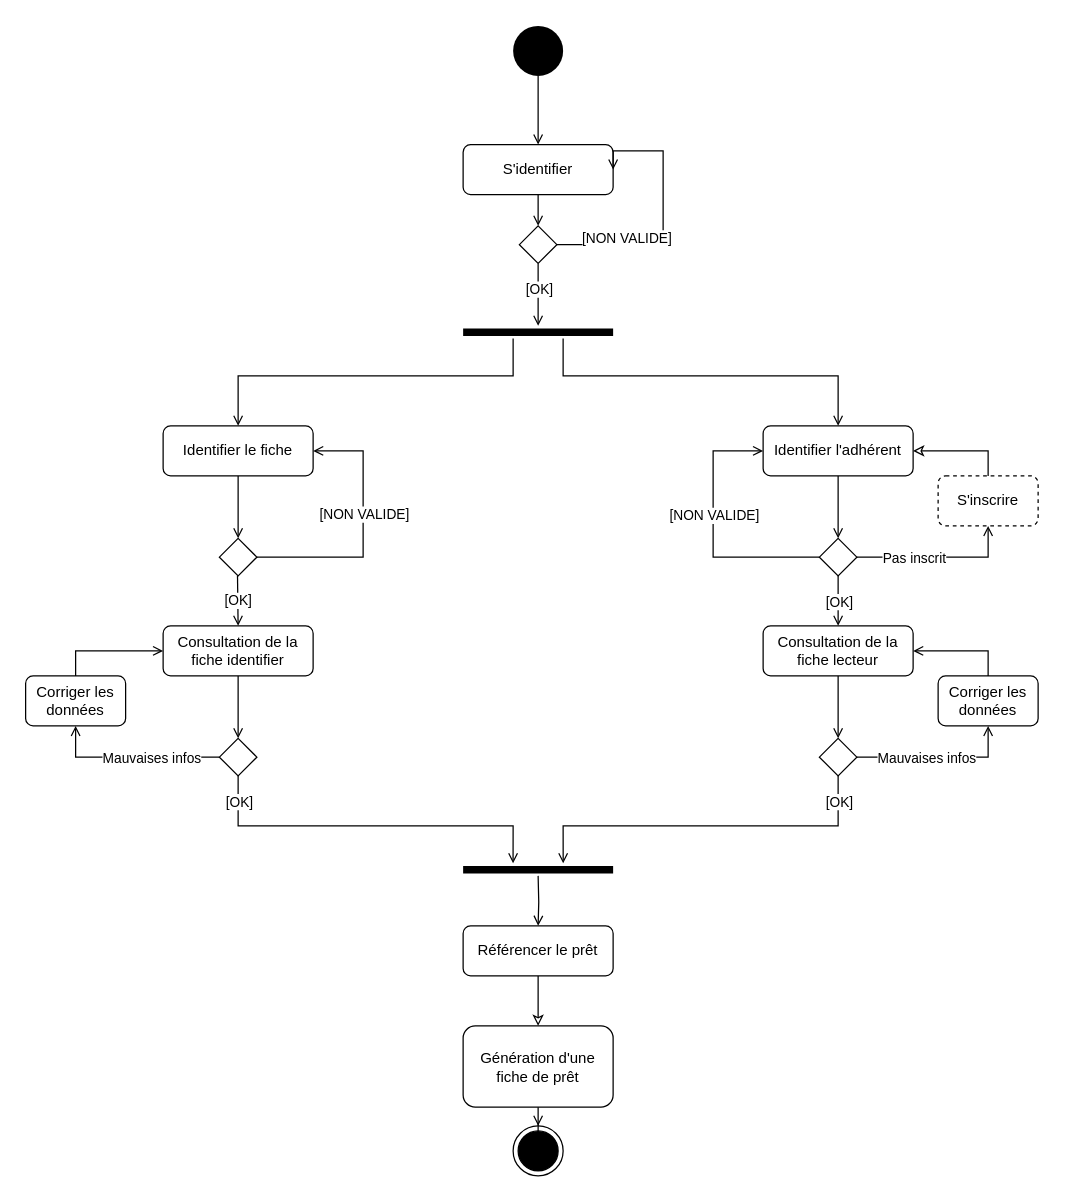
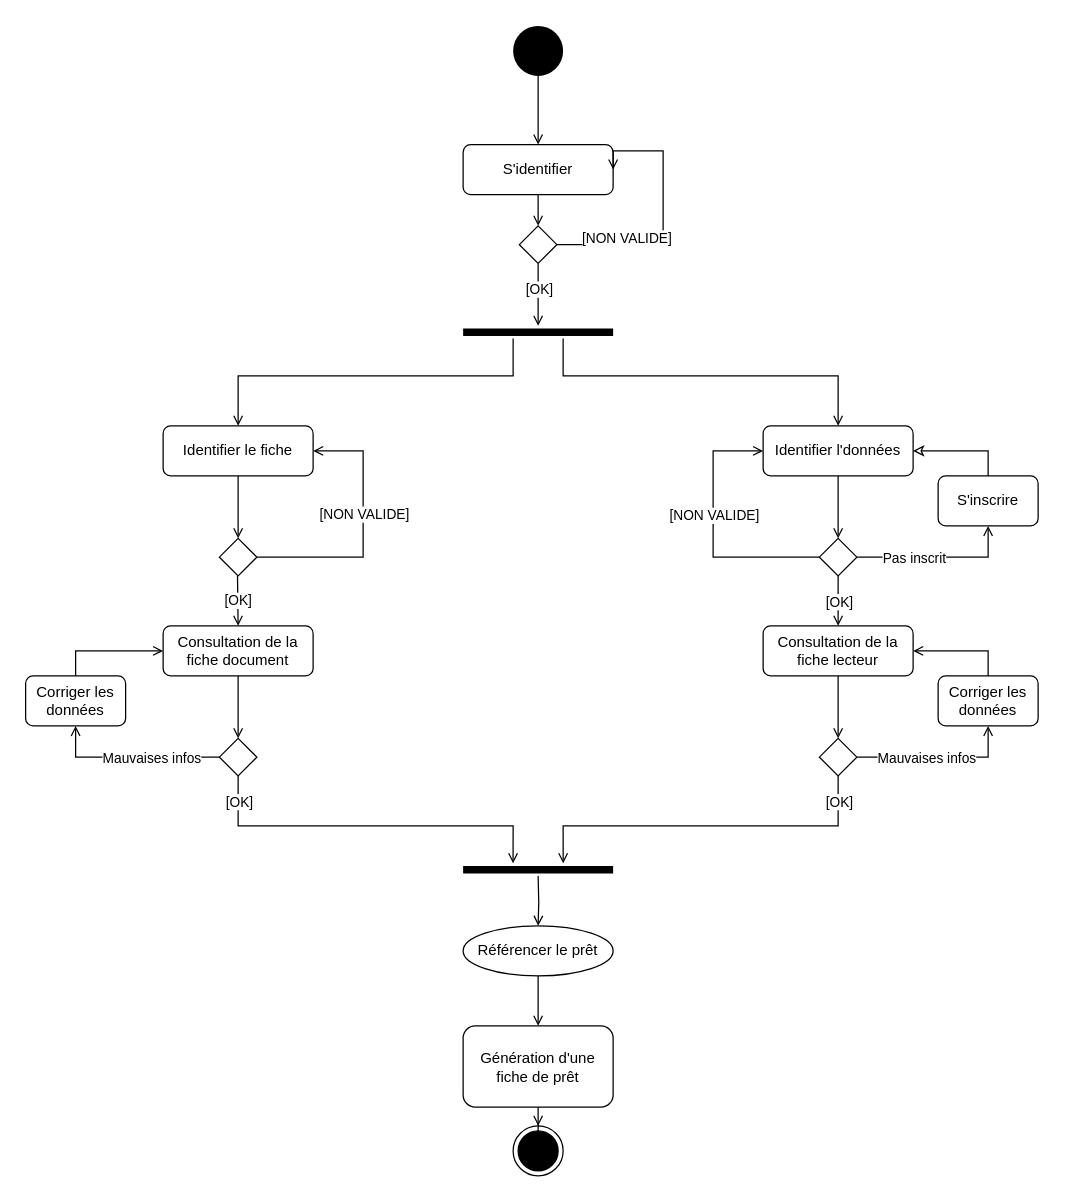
  <mxCell id="0" />
  <mxCell id="1" parent="0" />
  <mxCell id="2" value="" style="edgeStyle=orthogonalEdgeStyle;rounded=0;orthogonalLoop=1;jettySize=auto;html=1;endArrow=open;endFill=0;" edge="1" parent="1" source="3" target="11"><mxGeometry relative="1" as="geometry" /></mxCell>
  <mxCell id="3" value="S'identifier" style="rounded=1;whiteSpace=wrap;html=1;" vertex="1" parent="1"><mxGeometry x="370" y="115" width="120" height="40" as="geometry" /></mxCell>
  <mxCell id="4" value="" style="edgeStyle=orthogonalEdgeStyle;rounded=0;orthogonalLoop=1;jettySize=auto;html=1;endArrow=open;endFill=0;startArrow=none;startFill=0;" edge="1" parent="1" source="5" target="3"><mxGeometry relative="1" as="geometry" /></mxCell>
  <mxCell id="5" value="" style="ellipse;fillColor=#000000;strokeColor=none;" vertex="1" parent="1"><mxGeometry x="410" width="40" height="40" as="geometry" y="20" /></mxCell>
  <mxCell id="6" value="" style="ellipse;html=1;shape=endState;fillColor=#000000;strokeColor=#000000;" vertex="1" parent="1"><mxGeometry x="410" y="900" width="40" height="40" as="geometry" /></mxCell>
  <mxCell id="7" style="edgeStyle=orthogonalEdgeStyle;rounded=0;orthogonalLoop=1;jettySize=auto;html=1;exitX=1;exitY=0.5;exitDx=0;exitDy=0;entryX=1;entryY=0.5;entryDx=0;entryDy=0;endArrow=open;endFill=0;" edge="1" parent="1" source="11" target="3"><mxGeometry relative="1" as="geometry"><Array as="points"><mxPoint x="530" y="195" /><mxPoint x="530" y="120" /></Array></mxGeometry></mxCell>
  <mxCell id="8" value="[NON VALIDE]" style="edgeLabel;html=1;align=center;verticalAlign=middle;resizable=0;points=[];" vertex="1" connectable="0" parent="7"><mxGeometry x="-0.152" y="-3" relative="1" as="geometry"><mxPoint x="-33" as="offset" /></mxGeometry></mxCell>
  <mxCell id="9" style="edgeStyle=orthogonalEdgeStyle;rounded=0;orthogonalLoop=1;jettySize=auto;html=1;exitX=0.5;exitY=1;exitDx=0;exitDy=0;startArrow=none;startFill=0;endArrow=open;endFill=0;strokeColor=#000000;" edge="1" parent="1" source="11"><mxGeometry relative="1" as="geometry"><mxPoint x="430" y="260" as="targetPoint" /><Array as="points"><mxPoint x="430" y="210" /><mxPoint x="430" y="210" /></Array></mxGeometry></mxCell>
  <mxCell id="10" value="[OK]" style="edgeLabel;html=1;align=center;verticalAlign=middle;resizable=0;points=[];" vertex="1" connectable="0" parent="9"><mxGeometry x="-0.72" y="-3" relative="1" as="geometry"><mxPoint x="3" y="13" as="offset" /></mxGeometry></mxCell>
  <mxCell id="11" value="" style="rhombus;" vertex="1" parent="1"><mxGeometry x="415" y="180" width="30" height="30" as="geometry" /></mxCell>
  <mxCell id="12" value="" style="shape=line;html=1;strokeWidth=6;fillColor=none;" vertex="1" parent="1"><mxGeometry x="370" y="260" width="120" height="10" as="geometry" /></mxCell>
  <mxCell id="13" style="edgeStyle=orthogonalEdgeStyle;rounded=0;orthogonalLoop=1;jettySize=auto;html=1;exitX=0.5;exitY=1;exitDx=0;exitDy=0;startArrow=none;startFill=0;endArrow=open;endFill=0;strokeColor=#000000;" edge="1" parent="1"><mxGeometry relative="1" as="geometry"><mxPoint x="670" y="340" as="targetPoint" /><mxPoint x="450" y="270" as="sourcePoint" /><Array as="points"><mxPoint x="450" y="300" /><mxPoint x="670" y="300" /></Array></mxGeometry></mxCell>
  <mxCell id="14" style="edgeStyle=orthogonalEdgeStyle;rounded=0;orthogonalLoop=1;jettySize=auto;html=1;exitX=0.5;exitY=1;exitDx=0;exitDy=0;startArrow=none;startFill=0;endArrow=open;endFill=0;strokeColor=#000000;entryX=0.5;entryY=0;entryDx=0;entryDy=0;" edge="1" parent="1" target="16"><mxGeometry relative="1" as="geometry"><mxPoint x="211" y="340" as="targetPoint" /><mxPoint x="410" y="270" as="sourcePoint" /><Array as="points"><mxPoint x="410" y="300" /><mxPoint x="190" y="300" /></Array></mxGeometry></mxCell>
  <mxCell id="15" value="" style="edgeStyle=orthogonalEdgeStyle;rounded=0;orthogonalLoop=1;jettySize=auto;html=1;startArrow=none;startFill=0;endArrow=open;endFill=0;strokeColor=#000000;" edge="1" parent="1" source="16" target="21"><mxGeometry relative="1" as="geometry" /></mxCell>
  <mxCell id="16" value="Identifier le fiche" style="rounded=1;whiteSpace=wrap;html=1;" vertex="1" parent="1"><mxGeometry x="130" y="340" width="120" height="40" as="geometry" /></mxCell>
  <mxCell id="17" value="" style="edgeStyle=orthogonalEdgeStyle;rounded=0;orthogonalLoop=1;jettySize=auto;html=1;startArrow=none;startFill=0;endArrow=open;endFill=0;strokeColor=#000000;" edge="1" parent="1" source="18" target="34"><mxGeometry relative="1" as="geometry" /></mxCell>
- <mxCell id="18" value="Identifier l'adhérent" style="rounded=1;whiteSpace=wrap;html=1;" vertex="1" parent="1"><mxGeometry x="610" y="340" width="120" height="40" as="geometry" /></mxCell>
+ <mxCell id="18" value="Identifier l'données" style="rounded=1;whiteSpace=wrap;html=1;" vertex="1" parent="1"><mxGeometry x="610" y="340" width="120" height="40" as="geometry" /></mxCell>
  <mxCell id="19" style="edgeStyle=orthogonalEdgeStyle;rounded=0;orthogonalLoop=1;jettySize=auto;html=1;exitX=1;exitY=0.5;exitDx=0;exitDy=0;startArrow=none;startFill=0;endArrow=open;endFill=0;strokeColor=#000000;entryX=1;entryY=0.5;entryDx=0;entryDy=0;" edge="1" parent="1" source="21" target="16"><mxGeometry relative="1" as="geometry"><mxPoint x="300" y="410" as="targetPoint" /><Array as="points"><mxPoint x="290" y="445" /><mxPoint x="290" y="360" /></Array></mxGeometry></mxCell>
  <mxCell id="20" value="[NON VALIDE]" style="edgeLabel;html=1;align=center;verticalAlign=middle;resizable=0;points=[];" vertex="1" connectable="0" parent="19"><mxGeometry x="-0.326" y="-1" relative="1" as="geometry"><mxPoint x="14" y="-36" as="offset" /></mxGeometry></mxCell>
  <mxCell id="21" value="" style="rhombus;" vertex="1" parent="1"><mxGeometry x="175" y="430" width="30" height="30" as="geometry" /></mxCell>
  <mxCell id="22" style="edgeStyle=orthogonalEdgeStyle;rounded=0;orthogonalLoop=1;jettySize=auto;html=1;exitX=0.5;exitY=1;exitDx=0;exitDy=0;entryX=0.333;entryY=0;entryDx=0;entryDy=0;entryPerimeter=0;startArrow=none;startFill=0;endArrow=open;endFill=0;strokeColor=#000000;" edge="1" parent="1" source="54" target="42"><mxGeometry relative="1" as="geometry"><Array as="points"><mxPoint x="190" y="660" /><mxPoint x="410" y="660" /></Array></mxGeometry></mxCell>
  <mxCell id="23" value="[OK]" style="edgeLabel;html=1;align=center;verticalAlign=middle;resizable=0;points=[];" vertex="1" connectable="0" parent="22"><mxGeometry x="-0.785" relative="1" as="geometry"><mxPoint y="-11" as="offset" /></mxGeometry></mxCell>
  <mxCell id="24" value="" style="edgeStyle=orthogonalEdgeStyle;rounded=0;orthogonalLoop=1;jettySize=auto;html=1;startArrow=none;startFill=0;endArrow=open;endFill=0;strokeColor=#000000;" edge="1" parent="1" source="25" target="54"><mxGeometry relative="1" as="geometry" /></mxCell>
- <mxCell id="25" value="Consultation de la fiche identifier" style="rounded=1;whiteSpace=wrap;html=1;" vertex="1" parent="1"><mxGeometry x="130" y="500" width="120" height="40" as="geometry" /></mxCell>
+ <mxCell id="25" value="Consultation de la fiche document" style="rounded=1;whiteSpace=wrap;html=1;" vertex="1" parent="1"><mxGeometry x="130" y="500" width="120" height="40" as="geometry" /></mxCell>
  <mxCell id="26" style="edgeStyle=orthogonalEdgeStyle;rounded=0;orthogonalLoop=1;jettySize=auto;html=1;exitX=0.5;exitY=1;exitDx=0;exitDy=0;startArrow=none;startFill=0;endArrow=open;endFill=0;strokeColor=#000000;" edge="1" parent="1"><mxGeometry relative="1" as="geometry"><mxPoint x="190" y="500" as="targetPoint" /><mxPoint x="189.5" y="460" as="sourcePoint" /><Array as="points"><mxPoint x="189.5" y="460" /><mxPoint x="189.5" y="460" /></Array></mxGeometry></mxCell>
  <mxCell id="27" value="[OK]" style="edgeLabel;html=1;align=center;verticalAlign=middle;resizable=0;points=[];" vertex="1" connectable="0" parent="26"><mxGeometry x="-0.72" y="-3" relative="1" as="geometry"><mxPoint x="3" y="13" as="offset" /></mxGeometry></mxCell>
  <mxCell id="28" value="" style="edgeStyle=orthogonalEdgeStyle;rounded=0;orthogonalLoop=1;jettySize=auto;html=1;startArrow=none;startFill=0;endArrow=open;endFill=0;strokeColor=#000000;entryX=0.5;entryY=0;entryDx=0;entryDy=0;" edge="1" parent="1" source="34" target="38"><mxGeometry relative="1" as="geometry"><mxPoint x="670" y="580" as="targetPoint" /></mxGeometry></mxCell>
  <mxCell id="29" value="[OK]" style="edgeLabel;html=1;align=center;verticalAlign=middle;resizable=0;points=[];" vertex="1" connectable="0" parent="28"><mxGeometry x="-0.71" y="3" relative="1" as="geometry"><mxPoint x="-3" y="14" as="offset" /></mxGeometry></mxCell>
  <mxCell id="30" style="edgeStyle=orthogonalEdgeStyle;rounded=0;orthogonalLoop=1;jettySize=auto;html=1;exitX=0;exitY=0.5;exitDx=0;exitDy=0;entryX=0;entryY=0.5;entryDx=0;entryDy=0;startArrow=none;startFill=0;endArrow=open;endFill=0;strokeColor=#000000;" edge="1" parent="1" source="34" target="18"><mxGeometry relative="1" as="geometry"><Array as="points"><mxPoint x="570" y="445" /><mxPoint x="570" y="360" /></Array></mxGeometry></mxCell>
  <mxCell id="31" value="[NON VALIDE]" style="edgeLabel;html=1;align=center;verticalAlign=middle;resizable=0;points=[];" vertex="1" connectable="0" parent="30"><mxGeometry x="0.131" relative="1" as="geometry"><mxPoint as="offset" /></mxGeometry></mxCell>
  <mxCell id="32" style="edgeStyle=orthogonalEdgeStyle;rounded=0;orthogonalLoop=1;jettySize=auto;html=1;exitX=1;exitY=0.5;exitDx=0;exitDy=0;startArrow=none;startFill=0;endArrow=open;endFill=0;strokeColor=#000000;entryX=0.5;entryY=1;entryDx=0;entryDy=0;" edge="1" parent="1" source="34" target="40"><mxGeometry relative="1" as="geometry"><mxPoint x="730" y="445" as="targetPoint" /><Array as="points"><mxPoint x="790" y="445" /></Array></mxGeometry></mxCell>
  <mxCell id="33" value="Pas inscrit" style="edgeLabel;html=1;align=center;verticalAlign=middle;resizable=0;points=[];" vertex="1" connectable="0" parent="32"><mxGeometry x="-0.223" y="3" relative="1" as="geometry"><mxPoint x="-6" y="3" as="offset" /></mxGeometry></mxCell>
  <mxCell id="34" value="" style="rhombus;" vertex="1" parent="1"><mxGeometry x="655" y="430" width="30" height="30" as="geometry" /></mxCell>
  <mxCell id="35" style="edgeStyle=orthogonalEdgeStyle;rounded=0;orthogonalLoop=1;jettySize=auto;html=1;startArrow=none;startFill=0;endArrow=open;endFill=0;strokeColor=#000000;entryX=0.667;entryY=0;entryDx=0;entryDy=0;entryPerimeter=0;" edge="1" parent="1" target="42"><mxGeometry relative="1" as="geometry"><mxPoint x="450" y="610" as="targetPoint" /><mxPoint x="670" y="620" as="sourcePoint" /><Array as="points"><mxPoint x="670" y="660" /><mxPoint x="450" y="660" /></Array></mxGeometry></mxCell>
  <mxCell id="36" value="[OK]" style="edgeLabel;html=1;align=center;verticalAlign=middle;resizable=0;points=[];" vertex="1" connectable="0" parent="35"><mxGeometry x="-0.612" relative="1" as="geometry"><mxPoint x="16" y="-20" as="offset" /></mxGeometry></mxCell>
  <mxCell id="37" value="" style="edgeStyle=orthogonalEdgeStyle;rounded=0;orthogonalLoop=1;jettySize=auto;html=1;startArrow=none;startFill=0;endArrow=open;endFill=0;strokeColor=#000000;" edge="1" parent="1" source="38" target="49"><mxGeometry relative="1" as="geometry" /></mxCell>
  <mxCell id="38" value="Consultation de la fiche lecteur" style="rounded=1;whiteSpace=wrap;html=1;" vertex="1" parent="1"><mxGeometry x="610" y="500" width="120" height="40" as="geometry" /></mxCell>
  <mxCell id="39" style="edgeStyle=orthogonalEdgeStyle;rounded=0;orthogonalLoop=1;jettySize=auto;html=1;exitX=0.5;exitY=0;exitDx=0;exitDy=0;entryX=1;entryY=0.5;entryDx=0;entryDy=0;startArrow=none;startFill=0;endArrow=classic;endFill=0;strokeColor=#000000;" edge="1" parent="1" source="40" target="18"><mxGeometry relative="1" as="geometry" /></mxCell>
- <mxCell id="40" value="S'inscrire" style="rounded=1;whiteSpace=wrap;html=1;dashed=1;" vertex="1" parent="1"><mxGeometry x="750" y="380" width="80" height="40" as="geometry" /></mxCell>
+ <mxCell id="40" value="S'inscrire" style="rounded=1;whiteSpace=wrap;html=1;" vertex="1" parent="1"><mxGeometry x="750" y="380" width="80" height="40" as="geometry" /></mxCell>
  <mxCell id="41" value="" style="edgeStyle=orthogonalEdgeStyle;rounded=0;orthogonalLoop=1;jettySize=auto;html=1;startArrow=none;startFill=0;endArrow=open;endFill=0;strokeColor=#000000;entryX=0.5;entryY=0;entryDx=0;entryDy=0;" edge="1" parent="1" target="44"><mxGeometry relative="1" as="geometry"><mxPoint x="430" y="700" as="sourcePoint" /><mxPoint x="430" y="660" as="targetPoint" /></mxGeometry></mxCell>
  <mxCell id="42" value="" style="shape=line;html=1;strokeWidth=6;fillColor=none;" vertex="1" parent="1"><mxGeometry x="370" y="690" width="120" height="10" as="geometry" /></mxCell>
- <mxCell id="43" value="" style="edgeStyle=orthogonalEdgeStyle;rounded=0;orthogonalLoop=1;jettySize=auto;html=1;startArrow=none;startFill=0;endArrow=classic;endFill=0;strokeColor=#000000;" edge="1" parent="1" source="44" target="46"><mxGeometry relative="1" as="geometry" /></mxCell>
- <mxCell id="44" value="Référencer le prêt" style="rounded=1;whiteSpace=wrap;html=1;" vertex="1" parent="1"><mxGeometry x="370" y="740" width="120" height="40" as="geometry" /></mxCell>
+ <mxCell id="43" value="" style="edgeStyle=orthogonalEdgeStyle;rounded=0;orthogonalLoop=1;jettySize=auto;html=1;startArrow=none;startFill=0;endArrow=open;endFill=0;strokeColor=#000000;" edge="1" parent="1" source="44" target="46"><mxGeometry relative="1" as="geometry" /></mxCell>
+ <mxCell id="44" value="Référencer le prêt" style="ellipse;whiteSpace=wrap;html=1;" vertex="1" parent="1"><mxGeometry x="370" y="740" width="120" height="40" as="geometry" /></mxCell>
  <mxCell id="45" value="" style="edgeStyle=orthogonalEdgeStyle;rounded=0;orthogonalLoop=1;jettySize=auto;html=1;startArrow=none;startFill=0;endArrow=open;endFill=0;strokeColor=#000000;" edge="1" parent="1" source="46" target="6"><mxGeometry relative="1" as="geometry" /></mxCell>
  <mxCell id="46" value="Génération d'une fiche de prêt" style="whiteSpace=wrap;html=1;rounded=1;" vertex="1" parent="1"><mxGeometry x="370" y="820" width="120" height="65" as="geometry" /></mxCell>
  <mxCell id="47" style="edgeStyle=orthogonalEdgeStyle;rounded=0;orthogonalLoop=1;jettySize=auto;html=1;exitX=1;exitY=0.5;exitDx=0;exitDy=0;entryX=0.5;entryY=1;entryDx=0;entryDy=0;startArrow=none;startFill=0;endArrow=open;endFill=0;strokeColor=#000000;" edge="1" parent="1" source="49" target="51"><mxGeometry relative="1" as="geometry"><Array as="points"><mxPoint x="790" y="605" /></Array></mxGeometry></mxCell>
  <mxCell id="48" value="Mauvaises infos" style="edgeLabel;html=1;align=center;verticalAlign=middle;resizable=0;points=[];" vertex="1" connectable="0" parent="47"><mxGeometry x="-0.526" y="-2" relative="1" as="geometry"><mxPoint x="24" y="-2" as="offset" /></mxGeometry></mxCell>
  <mxCell id="49" value="" style="rhombus;" vertex="1" parent="1"><mxGeometry x="655" y="590" width="30" height="30" as="geometry" /></mxCell>
  <mxCell id="50" style="edgeStyle=orthogonalEdgeStyle;rounded=0;orthogonalLoop=1;jettySize=auto;html=1;exitX=0.5;exitY=0;exitDx=0;exitDy=0;entryX=1;entryY=0.5;entryDx=0;entryDy=0;startArrow=none;startFill=0;endArrow=open;endFill=0;strokeColor=#000000;" edge="1" parent="1" source="51" target="38"><mxGeometry relative="1" as="geometry" /></mxCell>
  <mxCell id="51" value="Corriger les données" style="rounded=1;whiteSpace=wrap;html=1;" vertex="1" parent="1"><mxGeometry x="750" y="540" width="80" height="40" as="geometry" /></mxCell>
  <mxCell id="52" style="edgeStyle=orthogonalEdgeStyle;rounded=0;orthogonalLoop=1;jettySize=auto;html=1;exitX=0;exitY=0.5;exitDx=0;exitDy=0;entryX=0.5;entryY=1;entryDx=0;entryDy=0;startArrow=none;startFill=0;endArrow=open;endFill=0;strokeColor=#000000;" edge="1" parent="1" source="54" target="56"><mxGeometry relative="1" as="geometry" /></mxCell>
  <mxCell id="53" value="Mauvaises infos" style="edgeLabel;html=1;align=center;verticalAlign=middle;resizable=0;points=[];" vertex="1" connectable="0" parent="52"><mxGeometry x="0.277" y="1" relative="1" as="geometry"><mxPoint x="34" y="-1" as="offset" /></mxGeometry></mxCell>
  <mxCell id="54" value="" style="rhombus;" vertex="1" parent="1"><mxGeometry x="175" y="590" width="30" height="30" as="geometry" /></mxCell>
  <mxCell id="55" style="edgeStyle=orthogonalEdgeStyle;rounded=0;orthogonalLoop=1;jettySize=auto;html=1;exitX=0.5;exitY=0;exitDx=0;exitDy=0;entryX=0;entryY=0.5;entryDx=0;entryDy=0;startArrow=none;startFill=0;endArrow=open;endFill=0;strokeColor=#000000;" edge="1" parent="1" source="56" target="25"><mxGeometry relative="1" as="geometry" /></mxCell>
  <mxCell id="56" value="Corriger les données" style="rounded=1;whiteSpace=wrap;html=1;" vertex="1" parent="1"><mxGeometry x="20" y="540" width="80" height="40" as="geometry" /></mxCell>
